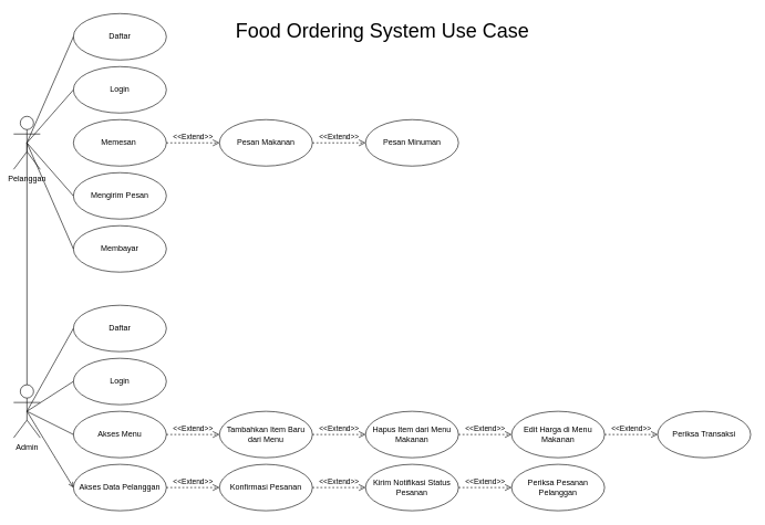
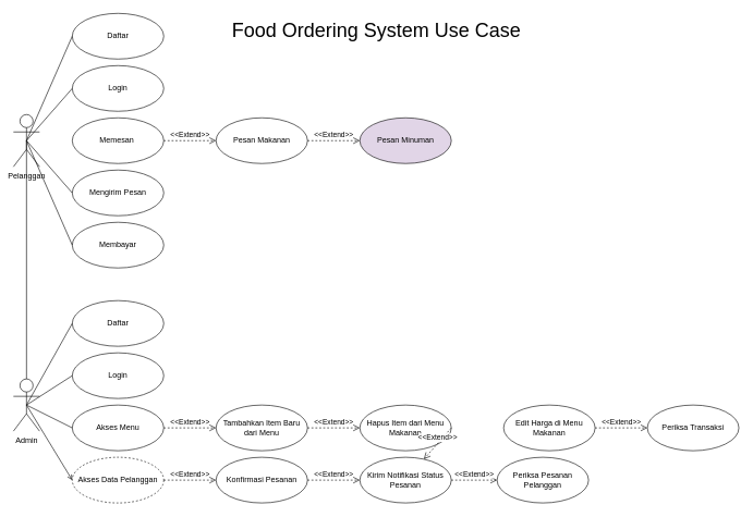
  <mxCell id="0" />
  <mxCell id="1" parent="0" />
  <mxCell id="2" value="Admin" style="shape=umlActor;verticalLabelPosition=bottom;verticalAlign=top;html=1;" vertex="1" parent="1"><mxGeometry x="20" y="580" width="40" height="80" as="geometry" /></mxCell>
  <mxCell id="3" value="Pelanggan" style="shape=umlActor;verticalLabelPosition=bottom;verticalAlign=top;html=1;" vertex="1" parent="1"><mxGeometry x="20" y="175" width="40" height="80" as="geometry" /></mxCell>
  <mxCell id="4" value="Daftar" style="ellipse;whiteSpace=wrap;html=1;" vertex="1" parent="1"><mxGeometry x="110" y="20" width="140" height="70" as="geometry" /></mxCell>
  <mxCell id="5" value="Login" style="ellipse;whiteSpace=wrap;html=1;" vertex="1" parent="1"><mxGeometry x="110" y="100" width="140" height="70" as="geometry" /></mxCell>
  <mxCell id="6" value="Membayar" style="ellipse;whiteSpace=wrap;html=1;" vertex="1" parent="1"><mxGeometry x="110" y="340" width="140" height="70" as="geometry" /></mxCell>
  <mxCell id="7" value="Memesan&amp;nbsp;" style="ellipse;whiteSpace=wrap;html=1;" vertex="1" parent="1"><mxGeometry x="110" y="180" width="140" height="70" as="geometry" /></mxCell>
  <mxCell id="8" value="Mengirim Pesan" style="ellipse;whiteSpace=wrap;html=1;" vertex="1" parent="1"><mxGeometry x="110" y="260" width="140" height="70" as="geometry" /></mxCell>
- <mxCell id="9" value="Pesan Minuman" style="ellipse;whiteSpace=wrap;html=1;" vertex="1" parent="1"><mxGeometry x="550" y="180" width="140" height="70" as="geometry" /></mxCell>
+ <mxCell id="9" value="Pesan Minuman" style="ellipse;whiteSpace=wrap;html=1;fillColor=#e1d5e7;" vertex="1" parent="1"><mxGeometry x="550" y="180" width="140" height="70" as="geometry" /></mxCell>
  <mxCell id="10" value="Pesan Makanan" style="ellipse;whiteSpace=wrap;html=1;" vertex="1" parent="1"><mxGeometry x="330" y="180" width="140" height="70" as="geometry" /></mxCell>
  <mxCell id="11" value="" style="endArrow=none;html=1;rounded=0;exitX=0.5;exitY=0.5;exitDx=0;exitDy=0;exitPerimeter=0;entryX=0;entryY=0.5;entryDx=0;entryDy=0;" edge="1" parent="1" source="3" target="4"><mxGeometry width="50" height="50" relative="1" as="geometry"><mxPoint x="160" y="150" as="sourcePoint" /><mxPoint x="210" y="100" as="targetPoint" /></mxGeometry></mxCell>
  <mxCell id="12" value="" style="endArrow=none;html=1;rounded=0;exitX=0.5;exitY=0.5;exitDx=0;exitDy=0;exitPerimeter=0;entryX=0;entryY=0.5;entryDx=0;entryDy=0;" edge="1" parent="1" source="3" target="5"><mxGeometry width="50" height="50" relative="1" as="geometry"><mxPoint x="240" y="175" as="sourcePoint" /><mxPoint x="290" y="125" as="targetPoint" /></mxGeometry></mxCell>
  <mxCell id="13" value="" style="endArrow=none;html=1;rounded=0;exitX=0.5;exitY=0.5;exitDx=0;exitDy=0;exitPerimeter=0;" edge="1" parent="1" source="3" target="2"><mxGeometry width="50" height="50" relative="1" as="geometry"><mxPoint x="270" y="200" as="sourcePoint" /><mxPoint x="320" y="150" as="targetPoint" /></mxGeometry></mxCell>
  <mxCell id="14" value="" style="endArrow=none;html=1;rounded=0;exitX=0.5;exitY=0.5;exitDx=0;exitDy=0;exitPerimeter=0;entryX=0;entryY=0.5;entryDx=0;entryDy=0;" edge="1" parent="1" source="3" target="8"><mxGeometry width="50" height="50" relative="1" as="geometry"><mxPoint x="284" y="225" as="sourcePoint" /><mxPoint x="334" y="175" as="targetPoint" /></mxGeometry></mxCell>
  <mxCell id="15" value="" style="endArrow=none;html=1;rounded=0;exitX=0.5;exitY=0.5;exitDx=0;exitDy=0;exitPerimeter=0;entryX=0;entryY=0.5;entryDx=0;entryDy=0;" edge="1" parent="1" source="3" target="6"><mxGeometry width="50" height="50" relative="1" as="geometry"><mxPoint x="230" y="220" as="sourcePoint" /><mxPoint x="280" y="170" as="targetPoint" /></mxGeometry></mxCell>
  <mxCell id="16" value="&amp;lt;&amp;lt;Extend&amp;gt;&amp;gt;" style="html=1;verticalAlign=bottom;endArrow=open;dashed=1;endSize=8;rounded=0;exitX=1;exitY=0.5;exitDx=0;exitDy=0;entryX=0;entryY=0.5;entryDx=0;entryDy=0;" edge="1" parent="1" source="7" target="10"><mxGeometry relative="1" as="geometry"><mxPoint x="510" y="210" as="sourcePoint" /><mxPoint x="590" y="210.5" as="targetPoint" /></mxGeometry></mxCell>
  <mxCell id="17" value="&amp;lt;&amp;lt;Extend&amp;gt;&amp;gt;" style="html=1;verticalAlign=bottom;endArrow=open;dashed=1;endSize=8;rounded=0;entryX=0;entryY=0.5;entryDx=0;entryDy=0;exitX=1;exitY=0.5;exitDx=0;exitDy=0;" edge="1" parent="1" source="10" target="9"><mxGeometry relative="1" as="geometry"><mxPoint x="660" y="154.5" as="sourcePoint" /><mxPoint x="740" y="155" as="targetPoint" /></mxGeometry></mxCell>
  <mxCell id="18" value="Daftar" style="ellipse;whiteSpace=wrap;html=1;" vertex="1" parent="1"><mxGeometry x="110" y="460" width="140" height="70" as="geometry" /></mxCell>
  <mxCell id="19" value="Login" style="ellipse;whiteSpace=wrap;html=1;" vertex="1" parent="1"><mxGeometry x="110" y="540" width="140" height="70" as="geometry" /></mxCell>
  <mxCell id="20" value="Akses Menu" style="ellipse;whiteSpace=wrap;html=1;" vertex="1" parent="1"><mxGeometry x="110" y="620" width="140" height="70" as="geometry" /></mxCell>
- <mxCell id="21" value="Akses Data Pelanggan" style="ellipse;whiteSpace=wrap;html=1;" vertex="1" parent="1"><mxGeometry x="110" y="700" width="140" height="70" as="geometry" /></mxCell>
+ <mxCell id="21" value="Akses Data Pelanggan" style="ellipse;whiteSpace=wrap;html=1;dashed=1;" vertex="1" parent="1"><mxGeometry x="110" y="700" width="140" height="70" as="geometry" /></mxCell>
  <mxCell id="22" value="Tambahkan Item Baru dari Menu" style="ellipse;whiteSpace=wrap;html=1;" vertex="1" parent="1"><mxGeometry x="330" y="620" width="140" height="70" as="geometry" /></mxCell>
  <mxCell id="23" value="Edit Harga di Menu Makanan" style="ellipse;whiteSpace=wrap;html=1;" vertex="1" parent="1"><mxGeometry x="770" y="620" width="140" height="70" as="geometry" /></mxCell>
  <mxCell id="24" value="Hapus Item dari Menu Makanan" style="ellipse;whiteSpace=wrap;html=1;" vertex="1" parent="1"><mxGeometry x="550" y="620" width="140" height="70" as="geometry" /></mxCell>
  <mxCell id="25" value="Periksa Transaksi" style="ellipse;whiteSpace=wrap;html=1;" vertex="1" parent="1"><mxGeometry x="990" y="620" width="140" height="70" as="geometry" /></mxCell>
  <mxCell id="26" value="Konfirmasi Pesanan" style="ellipse;whiteSpace=wrap;html=1;" vertex="1" parent="1"><mxGeometry x="330" y="700" width="140" height="70" as="geometry" /></mxCell>
  <mxCell id="27" value="Kirim Notifikasi Status Pesanan" style="ellipse;whiteSpace=wrap;html=1;" vertex="1" parent="1"><mxGeometry x="550" y="700" width="140" height="70" as="geometry" /></mxCell>
- <mxCell id="28" value="Periksa Pesanan Pelanggan" style="ellipse;whiteSpace=wrap;html=1;" vertex="1" parent="1"><mxGeometry x="770" y="700" width="140" height="70" as="geometry" /></mxCell>
+ <mxCell id="28" value="Periksa Pesanan Pelanggan" style="ellipse;whiteSpace=wrap;html=1;" vertex="1" parent="1"><mxGeometry x="760" y="700" width="140" height="70" as="geometry" /></mxCell>
  <mxCell id="29" value="" style="endArrow=none;html=1;rounded=0;exitX=0.5;exitY=0.5;exitDx=0;exitDy=0;exitPerimeter=0;entryX=0;entryY=0.5;entryDx=0;entryDy=0;" edge="1" parent="1" source="2" target="18"><mxGeometry width="50" height="50" relative="1" as="geometry"><mxPoint x="150" y="490" as="sourcePoint" /><mxPoint x="200" y="440" as="targetPoint" /></mxGeometry></mxCell>
  <mxCell id="30" value="" style="endArrow=none;html=1;rounded=0;exitX=0.5;exitY=0.5;exitDx=0;exitDy=0;exitPerimeter=0;entryX=0;entryY=0.5;entryDx=0;entryDy=0;" edge="1" parent="1" source="2" target="19"><mxGeometry width="50" height="50" relative="1" as="geometry"><mxPoint x="160" y="530" as="sourcePoint" /><mxPoint x="210" y="480" as="targetPoint" /></mxGeometry></mxCell>
  <mxCell id="31" value="" style="endArrow=none;html=1;rounded=0;exitX=0.5;exitY=0.5;exitDx=0;exitDy=0;exitPerimeter=0;entryX=0;entryY=0.5;entryDx=0;entryDy=0;" edge="1" parent="1" source="2" target="20"><mxGeometry width="50" height="50" relative="1" as="geometry"><mxPoint x="140" y="550" as="sourcePoint" /><mxPoint x="190" y="500" as="targetPoint" /></mxGeometry></mxCell>
  <mxCell id="32" value="" style="endArrow=open;html=1;rounded=0;exitX=0.5;exitY=0.5;exitDx=0;exitDy=0;exitPerimeter=0;entryX=0;entryY=0.5;entryDx=0;entryDy=0;" edge="1" parent="1" source="2" target="21"><mxGeometry width="50" height="50" relative="1" as="geometry"><mxPoint x="90" y="640" as="sourcePoint" /><mxPoint x="140" y="590" as="targetPoint" /></mxGeometry></mxCell>
  <mxCell id="33" value="&amp;lt;&amp;lt;Extend&amp;gt;&amp;gt;" style="html=1;verticalAlign=bottom;endArrow=open;dashed=1;endSize=8;rounded=0;exitX=1;exitY=0.5;exitDx=0;exitDy=0;entryX=0;entryY=0.5;entryDx=0;entryDy=0;" edge="1" parent="1" source="20" target="22"><mxGeometry relative="1" as="geometry"><mxPoint x="340" y="634.33" as="sourcePoint" /><mxPoint x="420" y="634.33" as="targetPoint" /></mxGeometry></mxCell>
  <mxCell id="34" value="&amp;lt;&amp;lt;Extend&amp;gt;&amp;gt;" style="html=1;verticalAlign=bottom;endArrow=open;dashed=1;endSize=8;rounded=0;exitX=1;exitY=0.5;exitDx=0;exitDy=0;entryX=0;entryY=0.5;entryDx=0;entryDy=0;" edge="1" parent="1" source="22" target="24"><mxGeometry relative="1" as="geometry"><mxPoint x="440" y="470" as="sourcePoint" /><mxPoint x="520" y="470" as="targetPoint" /></mxGeometry></mxCell>
- <mxCell id="35" value="&amp;lt;&amp;lt;Extend&amp;gt;&amp;gt;" style="html=1;verticalAlign=bottom;endArrow=open;dashed=1;endSize=8;rounded=0;exitX=1;exitY=0.5;exitDx=0;exitDy=0;entryX=0;entryY=0.5;entryDx=0;entryDy=0;" edge="1" parent="1" source="24" target="23"><mxGeometry relative="1" as="geometry"><mxPoint x="740" y="564" as="sourcePoint" /><mxPoint x="820" y="564" as="targetPoint" /></mxGeometry></mxCell>
+ <mxCell id="35" value="&amp;lt;&amp;lt;Extend&amp;gt;&amp;gt;" style="html=1;verticalAlign=bottom;endArrow=open;dashed=1;endSize=8;rounded=0;exitX=1;exitY=0.5;exitDx=0;exitDy=0;" edge="1" parent="1" source="24" target="27"><mxGeometry relative="1" as="geometry"><mxPoint x="740" y="564" as="sourcePoint" /><mxPoint x="820" y="564" as="targetPoint" /></mxGeometry></mxCell>
  <mxCell id="36" value="&amp;lt;&amp;lt;Extend&amp;gt;&amp;gt;" style="html=1;verticalAlign=bottom;endArrow=open;dashed=1;endSize=8;rounded=0;exitX=1;exitY=0.5;exitDx=0;exitDy=0;entryX=0;entryY=0.5;entryDx=0;entryDy=0;" edge="1" parent="1" source="23" target="25"><mxGeometry relative="1" as="geometry"><mxPoint x="950" y="569.33" as="sourcePoint" /><mxPoint x="1030" y="569.33" as="targetPoint" /></mxGeometry></mxCell>
  <mxCell id="37" value="&amp;lt;&amp;lt;Extend&amp;gt;&amp;gt;" style="html=1;verticalAlign=bottom;endArrow=open;dashed=1;endSize=8;rounded=0;exitX=1;exitY=0.5;exitDx=0;exitDy=0;entryX=0;entryY=0.5;entryDx=0;entryDy=0;" edge="1" parent="1" source="27" target="28"><mxGeometry relative="1" as="geometry"><mxPoint x="770" y="754.33" as="sourcePoint" /><mxPoint x="850" y="754.33" as="targetPoint" /></mxGeometry></mxCell>
  <mxCell id="38" value="&amp;lt;&amp;lt;Extend&amp;gt;&amp;gt;" style="html=1;verticalAlign=bottom;endArrow=open;dashed=1;endSize=8;rounded=0;exitX=1;exitY=0.5;exitDx=0;exitDy=0;entryX=0;entryY=0.5;entryDx=0;entryDy=0;" edge="1" parent="1" source="26" target="27"><mxGeometry relative="1" as="geometry"><mxPoint x="550" y="764.33" as="sourcePoint" /><mxPoint x="630" y="764.33" as="targetPoint" /></mxGeometry></mxCell>
  <mxCell id="39" value="&amp;lt;&amp;lt;Extend&amp;gt;&amp;gt;" style="html=1;verticalAlign=bottom;endArrow=open;dashed=1;endSize=8;rounded=0;exitX=1;exitY=0.5;exitDx=0;exitDy=0;entryX=0;entryY=0.5;entryDx=0;entryDy=0;" edge="1" parent="1" source="21" target="26"><mxGeometry relative="1" as="geometry"><mxPoint x="270" y="734.44" as="sourcePoint" /><mxPoint x="350" y="734.44" as="targetPoint" /></mxGeometry></mxCell>
  <mxCell id="40" value="&lt;font style=&quot;font-size: 30px;&quot;&gt;Food Ordering System Use Case&lt;/font&gt;" style="text;html=1;align=center;verticalAlign=middle;resizable=0;points=[];autosize=1;strokeColor=none;fillColor=none;" vertex="1" parent="1"><mxGeometry x="340" y="20" width="470" height="50" as="geometry" /></mxCell>
